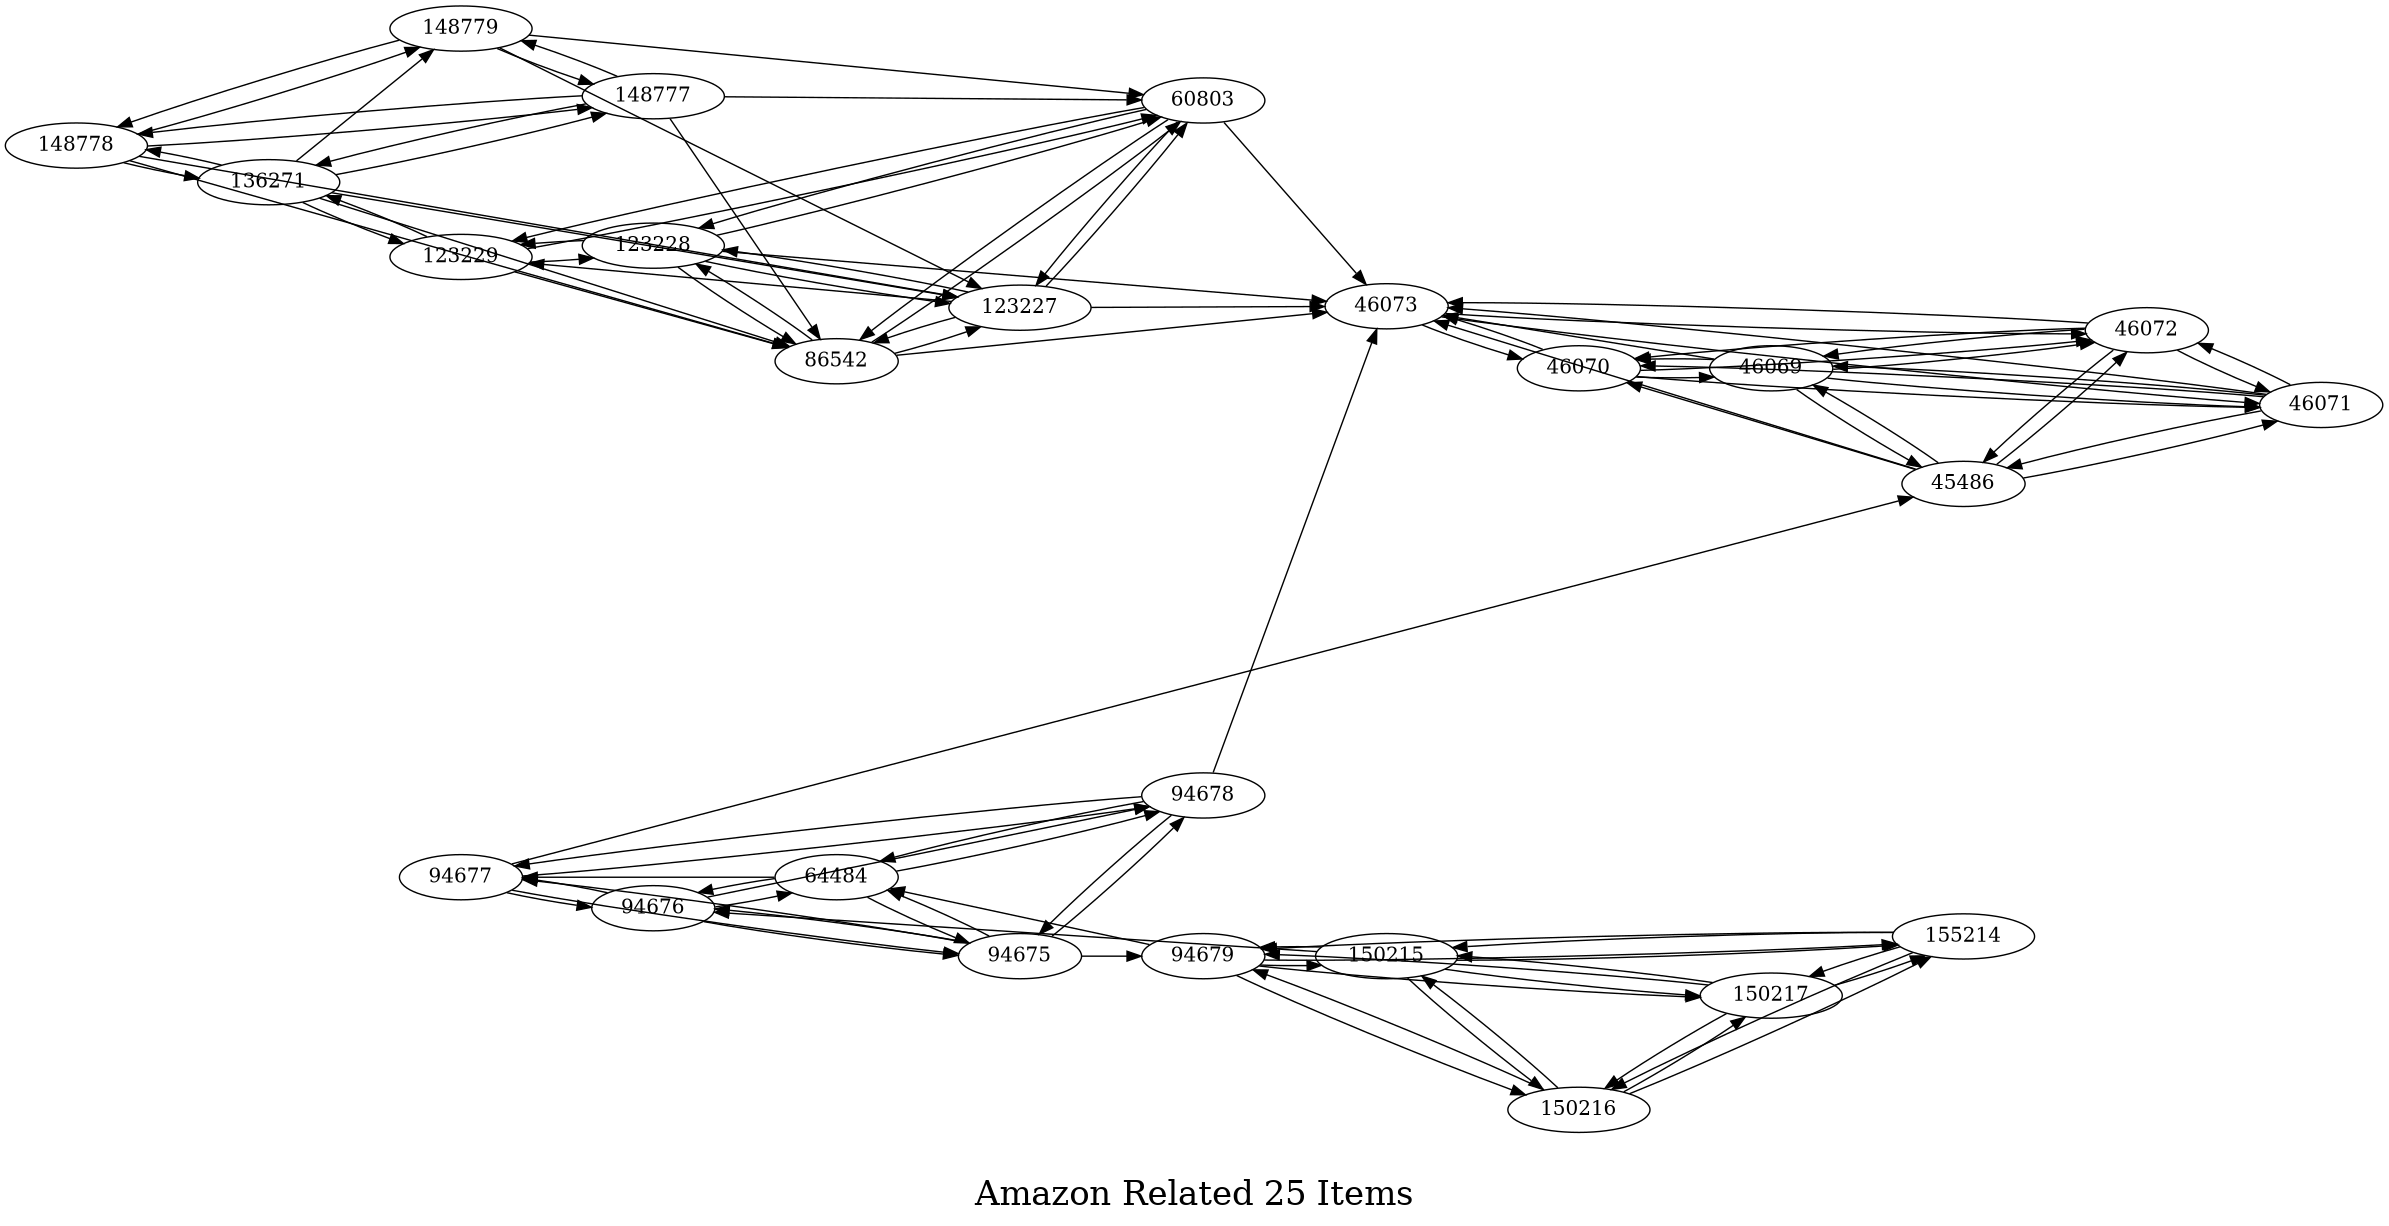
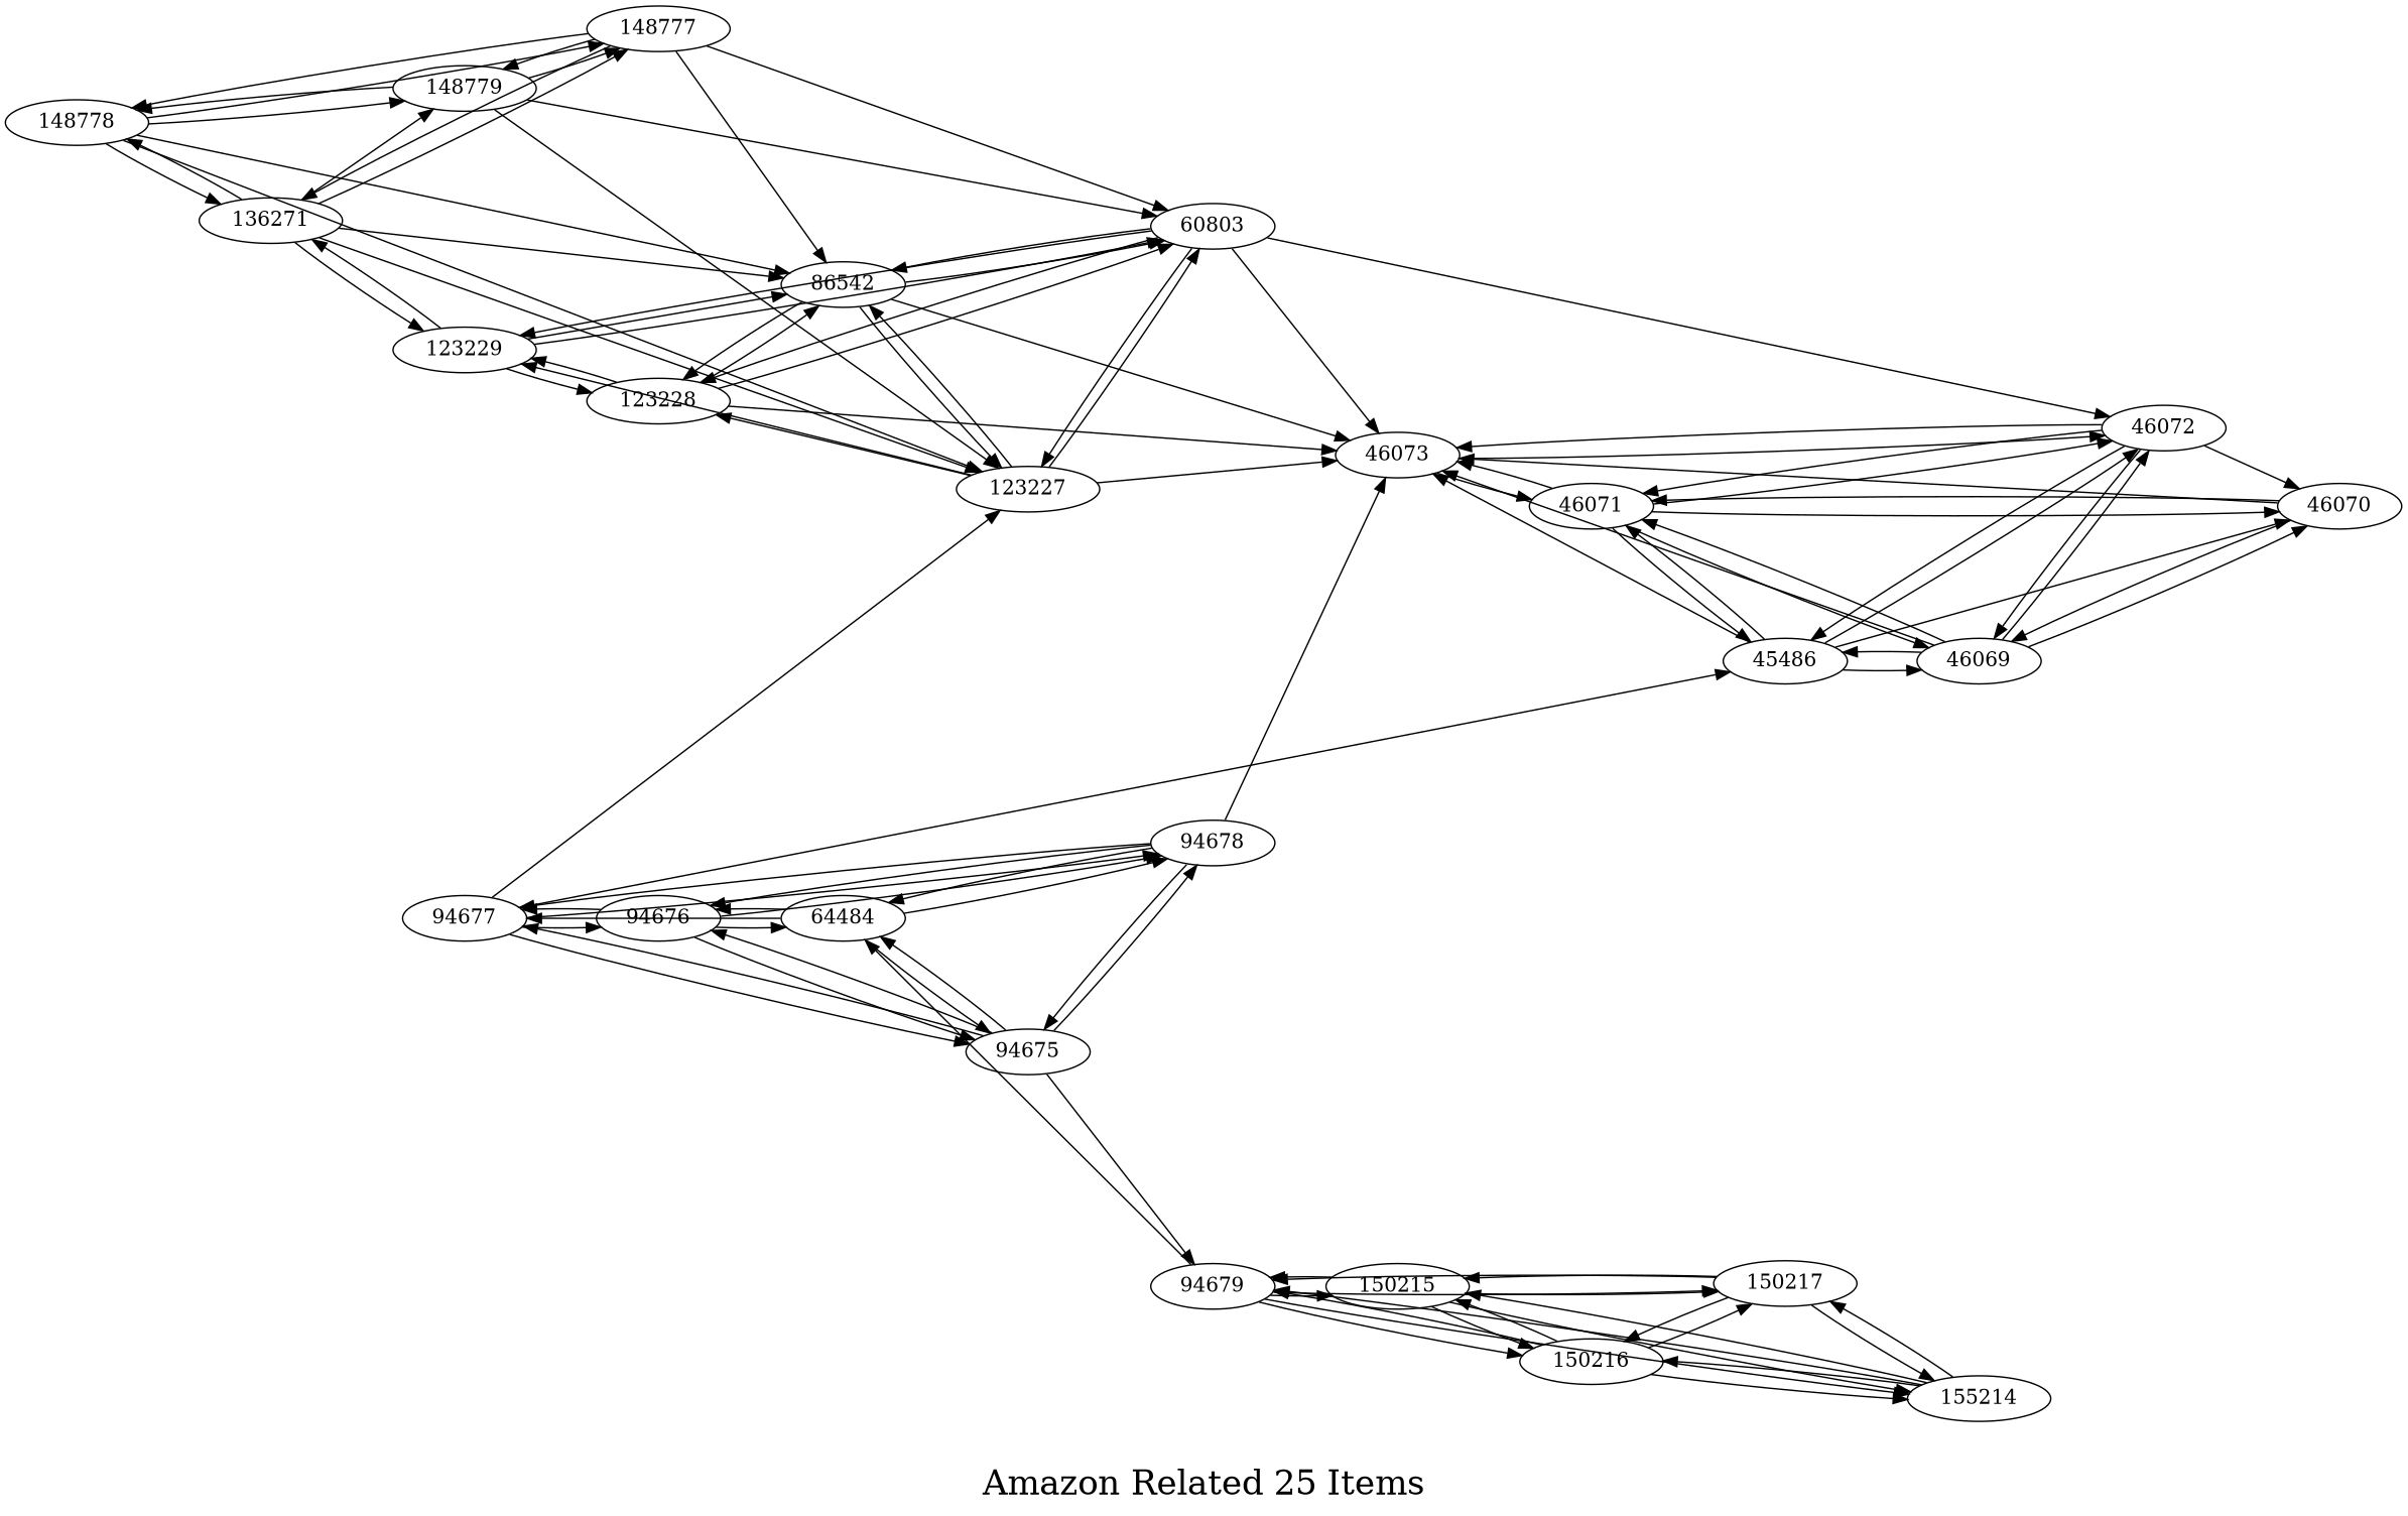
  digraph {
    fontsize=24
    label="\nAmazon Related 25 Items\n"
    rankdir=LR
    splines=false
    node [shape=ellipse]
    148778 [height=0.3 width=0.3]
    136271 [height=0.3 width=0.3]
    148779 [height=0.3 width=0.3]
    148777 [height=0.3 width=0.3]
    86542 [height=0.3 width=0.3]
    123227 [height=0.3 width=0.3]
    123229 [height=0.3 width=0.3]
    60803 [height=0.3 width=0.3]
    123228 [height=0.3 width=0.3]
    46073 [height=0.3 width=0.3]
    46070 [height=0.3 width=0.3]
    46071 [height=0.3 width=0.3]
    46072 [height=0.3 width=0.3]
    46069 [height=0.3 width=0.3]
    45486 [height=0.3 width=0.3]
    94677 [height=0.3 width=0.3]
    94676 [height=0.3 width=0.3]
    94678 [height=0.3 width=0.3]
    94675 [height=0.3 width=0.3]
    64484 [height=0.3 width=0.3]
    94679 [height=0.3 width=0.3]
    n22 [height=0.3 label=155214 width=0.3]
    150217 [height=0.3 width=0.3]
    150216 [height=0.3 width=0.3]
    150215 [height=0.3 width=0.3]
    148778 -> 136271
    148778 -> 148779
    148778 -> 148777
    148778 -> 86542
    148778 -> 123227
    136271 -> 148778
    136271 -> 148779
    136271 -> 148777
    136271 -> 86542
    136271 -> 123227
    136271 -> 123229
    148779 -> 148778
    148779 -> 148777
    148779 -> 123227
    148779 -> 60803
    148777 -> 148778
    148777 -> 136271
    148777 -> 148779
    148777 -> 86542
    148777 -> 60803
    86542 -> 123227
    86542 -> 60803
    86542 -> 123228
    86542 -> 46073
    123227 -> 86542
    123227 -> 123229
    123227 -> 60803
    123227 -> 123228
    123227 -> 46073
    123229 -> 136271
    123229 -> 86542
    123229 -> 60803
    123229 -> 123228
    60803 -> 86542
    60803 -> 123227
    60803 -> 123229
    60803 -> 123228
    60803 -> 46073
    123228 -> 86542
-   123228 -> 123227
+   94677 -> 123227
    123228 -> 123229
    123228 -> 60803
    123228 -> 46073
-   46073 -> 46070
    46073 -> 46071
    46073 -> 46072
    46070 -> 46073
    46070 -> 46071
-   46070 -> 46072
+   60803 -> 46072
    46070 -> 46069
    46071 -> 46073
    46071 -> 46070
    46071 -> 46072
    46071 -> 46069
    46071 -> 45486
    46072 -> 46073
    46072 -> 46070
    46072 -> 46071
    46072 -> 46069
    46072 -> 45486
    46069 -> 46073
    46069 -> 46070
    46069 -> 46071
    46069 -> 46072
    46069 -> 45486
    45486 -> 46073
    45486 -> 46070
    45486 -> 46071
    45486 -> 46072
    45486 -> 46069
    94677 -> 45486
    94677 -> 94676
    94677 -> 94678
    94677 -> 94675
    94676 -> 94677
    94676 -> 94678
    94676 -> 94675
    94676 -> 64484
    94678 -> 46073
    94678 -> 94677
-   150215 -> 94676
+   94678 -> 94676
    94678 -> 94675
    94678 -> 64484
    94675 -> 94677
    94675 -> 94676
    94675 -> 94678
    94675 -> 64484
    94675 -> 94679
    64484 -> 94677
    64484 -> 94676
    64484 -> 94678
    64484 -> 94675
    94679 -> 64484
    94679 -> n22
    94679 -> 150217
    94679 -> 150216
    94679 -> 150215
    n22 -> 94679
    n22 -> 150217
    n22 -> 150216
    n22 -> 150215
    150217 -> 94679
    150217 -> n22
    150217 -> 150216
    150217 -> 150215
    150216 -> 94679
    150216 -> n22
    150216 -> 150217
    150216 -> 150215
    150215 -> 94679
    150215 -> n22
    150215 -> 150217
    150215 -> 150216
  }
